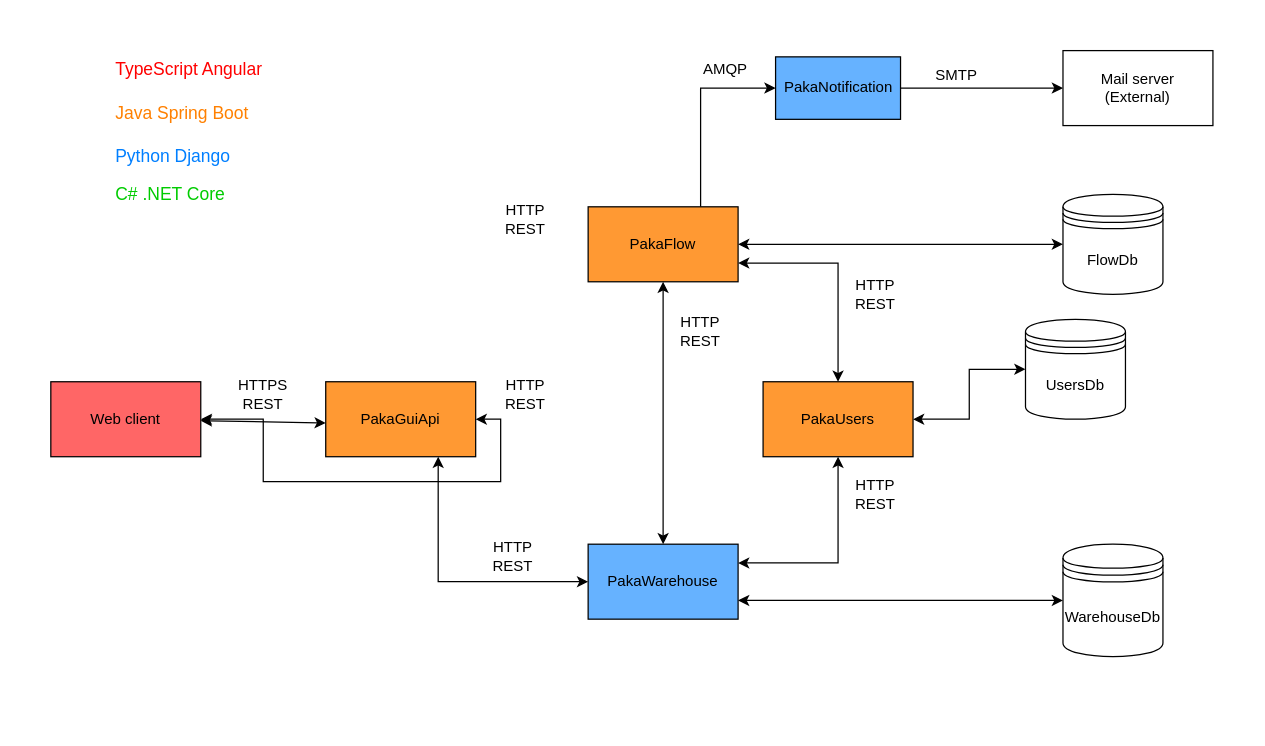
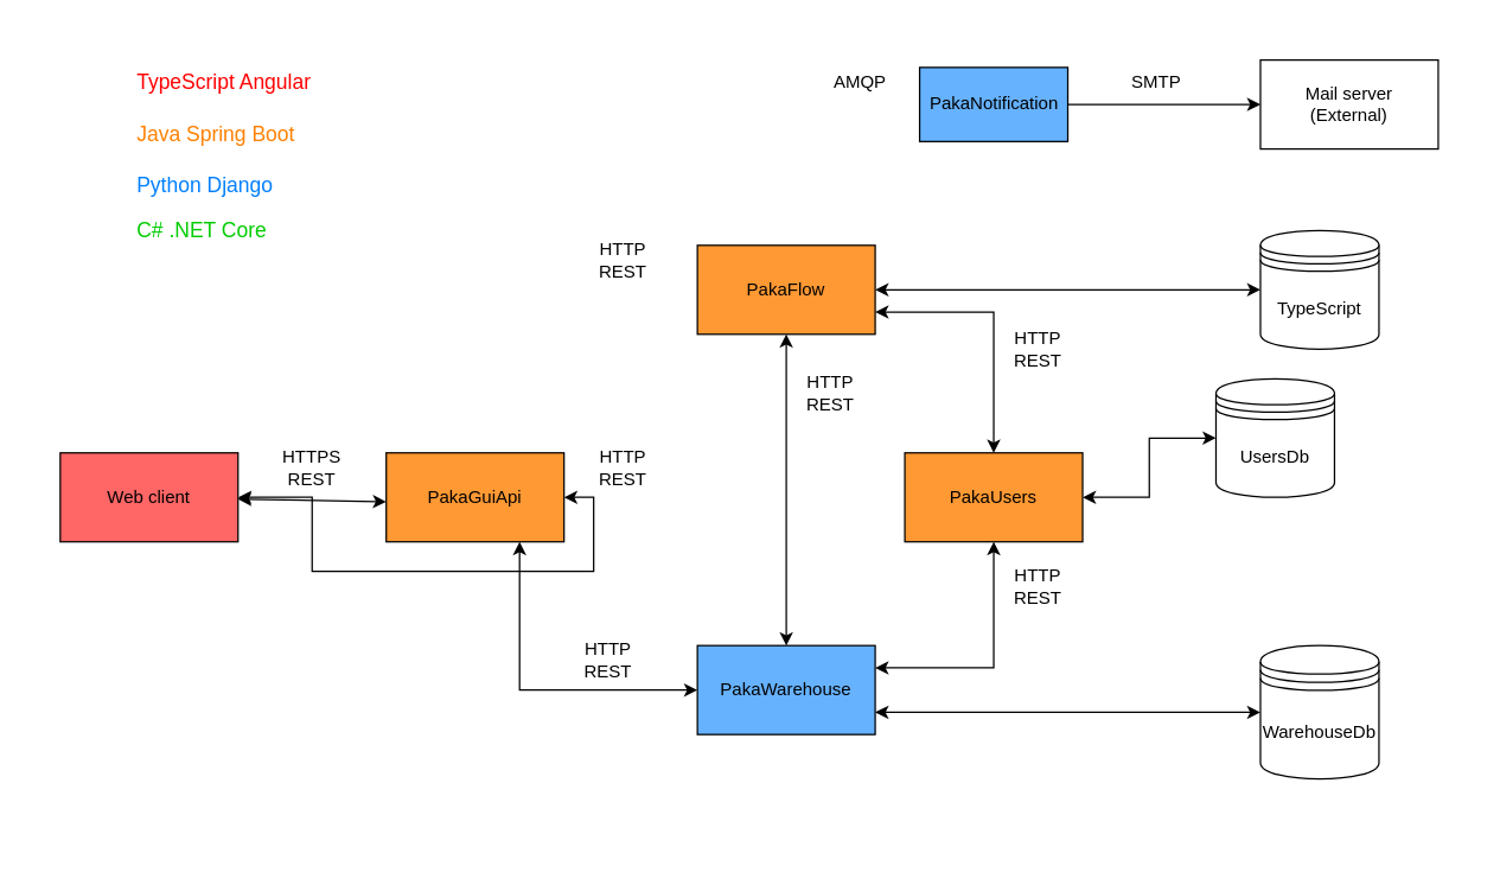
  <mxCell id="0" />
  <mxCell id="1" parent="0" />
  <mxCell id="2" value="" style="rounded=0;whiteSpace=wrap;html=1;strokeColor=none;" vertex="1" parent="1"><mxGeometry x="20" y="20" width="970" height="555" as="geometry" /></mxCell>
- <mxCell id="3" value="FlowDb" style="shape=datastore;whiteSpace=wrap;html=1;" parent="1" vertex="1"><mxGeometry x="850" y="155" width="80" height="80" as="geometry" /></mxCell>
+ <mxCell id="3" value="TypeScript" style="shape=datastore;whiteSpace=wrap;html=1;" parent="1" vertex="1"><mxGeometry x="850" y="155" width="80" height="80" as="geometry" /></mxCell>
  <mxCell id="4" value="UsersDb" style="shape=datastore;whiteSpace=wrap;html=1;" parent="1" vertex="1"><mxGeometry x="820" y="255" width="80" height="80" as="geometry" /></mxCell>
  <mxCell id="5" value="WarehouseDb" style="shape=datastore;whiteSpace=wrap;html=1;" parent="1" vertex="1"><mxGeometry x="850" y="435" width="80" height="90" as="geometry" /></mxCell>
  <mxCell id="6" style="edgeStyle=orthogonalEdgeStyle;rounded=0;orthogonalLoop=1;jettySize=auto;html=1;exitX=0.75;exitY=1;exitDx=0;exitDy=0;entryX=0;entryY=0.5;entryDx=0;entryDy=0;startArrow=classic;startFill=1;" parent="1" source="8" target="19" edge="1"><mxGeometry relative="1" as="geometry" /></mxCell>
  <mxCell id="7" style="edgeStyle=orthogonalEdgeStyle;rounded=0;orthogonalLoop=1;jettySize=auto;html=1;exitX=1;exitY=0.5;exitDx=0;exitDy=0;startArrow=classic;startFill=1;" parent="1" source="8" target="9" edge="1"><mxGeometry relative="1" as="geometry" /></mxCell>
  <mxCell id="8" value="PakaGuiApi" style="rounded=0;whiteSpace=wrap;html=1;fillColor=#FF9933;" parent="1" vertex="1"><mxGeometry x="260" y="305" width="120" height="60" as="geometry" /></mxCell>
  <mxCell id="9" value="Web client" style="rounded=0;whiteSpace=wrap;html=1;fillColor=#FF6666;" parent="1" vertex="1"><mxGeometry x="40" y="305" width="120" height="60" as="geometry" /></mxCell>
  <mxCell id="10" value="" style="endArrow=classic;startArrow=classic;html=1;" parent="1" source="9" edge="1"><mxGeometry width="50" height="50" relative="1" as="geometry"><mxPoint x="510" y="405" as="sourcePoint" /><mxPoint x="260" y="338" as="targetPoint" /></mxGeometry></mxCell>
  <mxCell id="11" style="edgeStyle=orthogonalEdgeStyle;rounded=0;orthogonalLoop=1;jettySize=auto;html=1;exitX=1;exitY=0.75;exitDx=0;exitDy=0;entryX=0.5;entryY=0;entryDx=0;entryDy=0;startArrow=classic;startFill=1;" parent="1" source="14" target="16" edge="1"><mxGeometry relative="1" as="geometry" /></mxCell>
  <mxCell id="12" style="edgeStyle=orthogonalEdgeStyle;rounded=0;orthogonalLoop=1;jettySize=auto;html=1;exitX=1;exitY=0.5;exitDx=0;exitDy=0;entryX=0;entryY=0.5;entryDx=0;entryDy=0;startArrow=classic;startFill=1;" parent="1" source="14" target="3" edge="1"><mxGeometry relative="1" as="geometry" /></mxCell>
- <mxCell id="13" style="edgeStyle=orthogonalEdgeStyle;rounded=0;orthogonalLoop=1;jettySize=auto;html=1;exitX=0.75;exitY=0;exitDx=0;exitDy=0;entryX=0;entryY=0.5;entryDx=0;entryDy=0;startArrow=none;startFill=0;" parent="1" source="14" target="21" edge="1"><mxGeometry relative="1" as="geometry" /></mxCell>
  <mxCell id="14" value="PakaFlow" style="rounded=0;whiteSpace=wrap;html=1;fillColor=#FF9933;" parent="1" vertex="1"><mxGeometry x="470" y="165" width="120" height="60" as="geometry" /></mxCell>
  <mxCell id="15" style="edgeStyle=orthogonalEdgeStyle;rounded=0;orthogonalLoop=1;jettySize=auto;html=1;exitX=1;exitY=0.5;exitDx=0;exitDy=0;entryX=0;entryY=0.5;entryDx=0;entryDy=0;startArrow=classic;startFill=1;" parent="1" source="16" target="4" edge="1"><mxGeometry relative="1" as="geometry" /></mxCell>
  <mxCell id="16" value="PakaUsers" style="rounded=0;whiteSpace=wrap;html=1;fillColor=#ff9933;" parent="1" vertex="1"><mxGeometry x="610" y="305" width="120" height="60" as="geometry" /></mxCell>
  <mxCell id="17" style="edgeStyle=orthogonalEdgeStyle;rounded=0;orthogonalLoop=1;jettySize=auto;html=1;exitX=1;exitY=0.25;exitDx=0;exitDy=0;entryX=0.5;entryY=1;entryDx=0;entryDy=0;startArrow=classic;startFill=1;" parent="1" source="19" target="16" edge="1"><mxGeometry relative="1" as="geometry" /></mxCell>
  <mxCell id="18" style="edgeStyle=orthogonalEdgeStyle;rounded=0;orthogonalLoop=1;jettySize=auto;html=1;exitX=1;exitY=0.75;exitDx=0;exitDy=0;entryX=0;entryY=0.5;entryDx=0;entryDy=0;startArrow=classic;startFill=1;" parent="1" source="19" target="5" edge="1"><mxGeometry relative="1" as="geometry" /></mxCell>
  <mxCell id="19" value="PakaWarehouse" style="rounded=0;whiteSpace=wrap;html=1;fillColor=#66B2FF;" parent="1" vertex="1"><mxGeometry x="470" y="435" width="120" height="60" as="geometry" /></mxCell>
  <mxCell id="20" style="edgeStyle=orthogonalEdgeStyle;rounded=0;orthogonalLoop=1;jettySize=auto;html=1;entryX=0;entryY=0.5;entryDx=0;entryDy=0;startArrow=none;startFill=0;" parent="1" source="21" target="22" edge="1"><mxGeometry relative="1" as="geometry" /></mxCell>
  <mxCell id="21" value="PakaNotification" style="html=1;dashed=0;whitespace=wrap;fillColor=#66B2FF;" parent="1" vertex="1"><mxGeometry x="620" y="45" width="100" height="50" as="geometry" /></mxCell>
  <mxCell id="22" value="Mail server&lt;br&gt;(External)" style="rounded=0;whiteSpace=wrap;html=1;" parent="1" vertex="1"><mxGeometry x="850" y="40" width="120" height="60" as="geometry" /></mxCell>
  <mxCell id="23" value="&lt;font style=&quot;font-size: 14px&quot;&gt;TypeScript Angular&lt;/font&gt;" style="text;html=1;strokeColor=none;fillColor=none;align=left;verticalAlign=middle;whiteSpace=wrap;rounded=0;fontColor=#FF0000;" parent="1" vertex="1"><mxGeometry x="90" y="45" width="130" height="20" as="geometry" /></mxCell>
  <mxCell id="24" value="&lt;font style=&quot;font-size: 14px&quot;&gt;Java Spring Boot&lt;/font&gt;" style="text;html=1;strokeColor=none;fillColor=none;align=left;verticalAlign=middle;whiteSpace=wrap;rounded=0;fontColor=#FF8000;" parent="1" vertex="1"><mxGeometry x="90" y="80" width="120" height="20" as="geometry" /></mxCell>
  <mxCell id="25" value="&lt;font style=&quot;font-size: 14px&quot;&gt;Python Django&lt;/font&gt;" style="text;html=1;strokeColor=none;fillColor=none;align=left;verticalAlign=middle;whiteSpace=wrap;rounded=0;fontColor=#007FFF;" parent="1" vertex="1"><mxGeometry x="90" y="115" width="140" height="20" as="geometry" /></mxCell>
  <mxCell id="26" value="&lt;font style=&quot;font-size: 14px&quot;&gt;C# .NET Core&lt;/font&gt;" style="text;html=1;strokeColor=none;fillColor=none;align=left;verticalAlign=middle;whiteSpace=wrap;rounded=0;fontColor=#00CC00;" parent="1" vertex="1"><mxGeometry x="90" y="145" width="100" height="20" as="geometry" /></mxCell>
  <mxCell id="27" value="" style="endArrow=classic;startArrow=classic;html=1;entryX=0.5;entryY=1;entryDx=0;entryDy=0;exitX=0.5;exitY=0;exitDx=0;exitDy=0;" edge="1" parent="1" source="19" target="14"><mxGeometry width="50" height="50" relative="1" as="geometry"><mxPoint x="510" y="345" as="sourcePoint" /><mxPoint x="560" y="295" as="targetPoint" /></mxGeometry></mxCell>
  <mxCell id="28" value="HTTPS&lt;br&gt;REST" style="text;html=1;strokeColor=none;fillColor=none;align=center;verticalAlign=middle;whiteSpace=wrap;rounded=0;" vertex="1" parent="1"><mxGeometry x="190" y="305" width="40" height="20" as="geometry" /></mxCell>
  <mxCell id="29" value="HTTP&lt;br&gt;REST" style="text;html=1;strokeColor=none;fillColor=none;align=center;verticalAlign=middle;whiteSpace=wrap;rounded=0;" vertex="1" parent="1"><mxGeometry x="400" y="165" width="40" height="20" as="geometry" /></mxCell>
  <mxCell id="30" value="HTTP&lt;br&gt;REST" style="text;html=1;strokeColor=none;fillColor=none;align=center;verticalAlign=middle;whiteSpace=wrap;rounded=0;" vertex="1" parent="1"><mxGeometry x="390" y="435" width="40" height="20" as="geometry" /></mxCell>
  <mxCell id="31" value="HTTP&lt;br&gt;REST" style="text;html=1;strokeColor=none;fillColor=none;align=center;verticalAlign=middle;whiteSpace=wrap;rounded=0;" vertex="1" parent="1"><mxGeometry x="400" y="305" width="40" height="20" as="geometry" /></mxCell>
  <mxCell id="32" value="HTTP&lt;br&gt;REST" style="text;html=1;strokeColor=none;fillColor=none;align=center;verticalAlign=middle;whiteSpace=wrap;rounded=0;" vertex="1" parent="1"><mxGeometry x="680" y="225" width="40" height="20" as="geometry" /></mxCell>
  <mxCell id="33" value="HTTP&lt;br&gt;REST" style="text;html=1;strokeColor=none;fillColor=none;align=center;verticalAlign=middle;whiteSpace=wrap;rounded=0;" vertex="1" parent="1"><mxGeometry x="680" y="385" width="40" height="20" as="geometry" /></mxCell>
  <mxCell id="34" value="AMQP" style="text;html=1;strokeColor=none;fillColor=none;align=center;verticalAlign=middle;whiteSpace=wrap;rounded=0;" vertex="1" parent="1"><mxGeometry x="560" y="45" width="40" height="20" as="geometry" /></mxCell>
- <mxCell id="35" value="SMTP" style="text;html=1;strokeColor=none;fillColor=none;align=center;verticalAlign=middle;whiteSpace=wrap;rounded=0;" vertex="1" parent="1"><mxGeometry x="745" y="50" width="40" height="20" as="geometry" /></mxCell>
+ <mxCell id="35" value="SMTP" style="text;html=1;strokeColor=none;fillColor=none;align=center;verticalAlign=middle;whiteSpace=wrap;rounded=0;" vertex="1" parent="1"><mxGeometry x="760" y="45" width="40" height="20" as="geometry" /></mxCell>
  <mxCell id="36" value="HTTP&lt;br&gt;REST" style="text;html=1;strokeColor=none;fillColor=none;align=center;verticalAlign=middle;whiteSpace=wrap;rounded=0;" vertex="1" parent="1"><mxGeometry x="540" y="255" width="40" height="20" as="geometry" /></mxCell>
